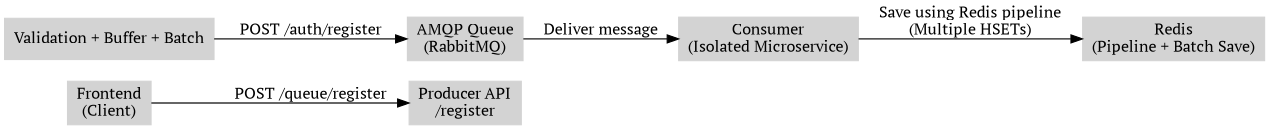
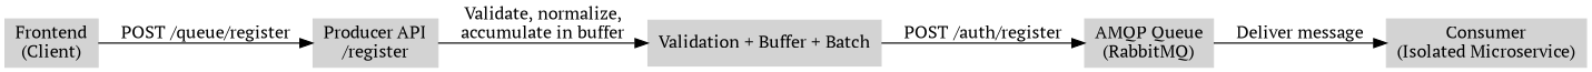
  digraph {
    fontname="PT Serif"
    rankdir=LR
    node [color=lightgrey fontname="PT Serif" shape=box style=filled]
    edge [fontname="PT Serif"]
    n1 [label="Frontend\n(Client)"]
    n2 [label="Producer API\n/register"]
    n3 [label="Validation + Buffer + Batch"]
    n4 [label="AMQP Queue\n(RabbitMQ)"]
    n5 [label="Consumer\n(Isolated Microservice)"]
-   n6 [label="Redis\n(Pipeline + Batch Save)"]
    n1 -> n2 [label="POST /queue/register"]
+   n2 -> n3 [label="Validate, normalize,\naccumulate in buffer"]
    n3 -> n4 [label="POST /auth/register"]
    n4 -> n5 [label="Deliver message"]
-   n5 -> n6 [label="Save using Redis pipeline\n(Multiple HSETs)"]
  }
